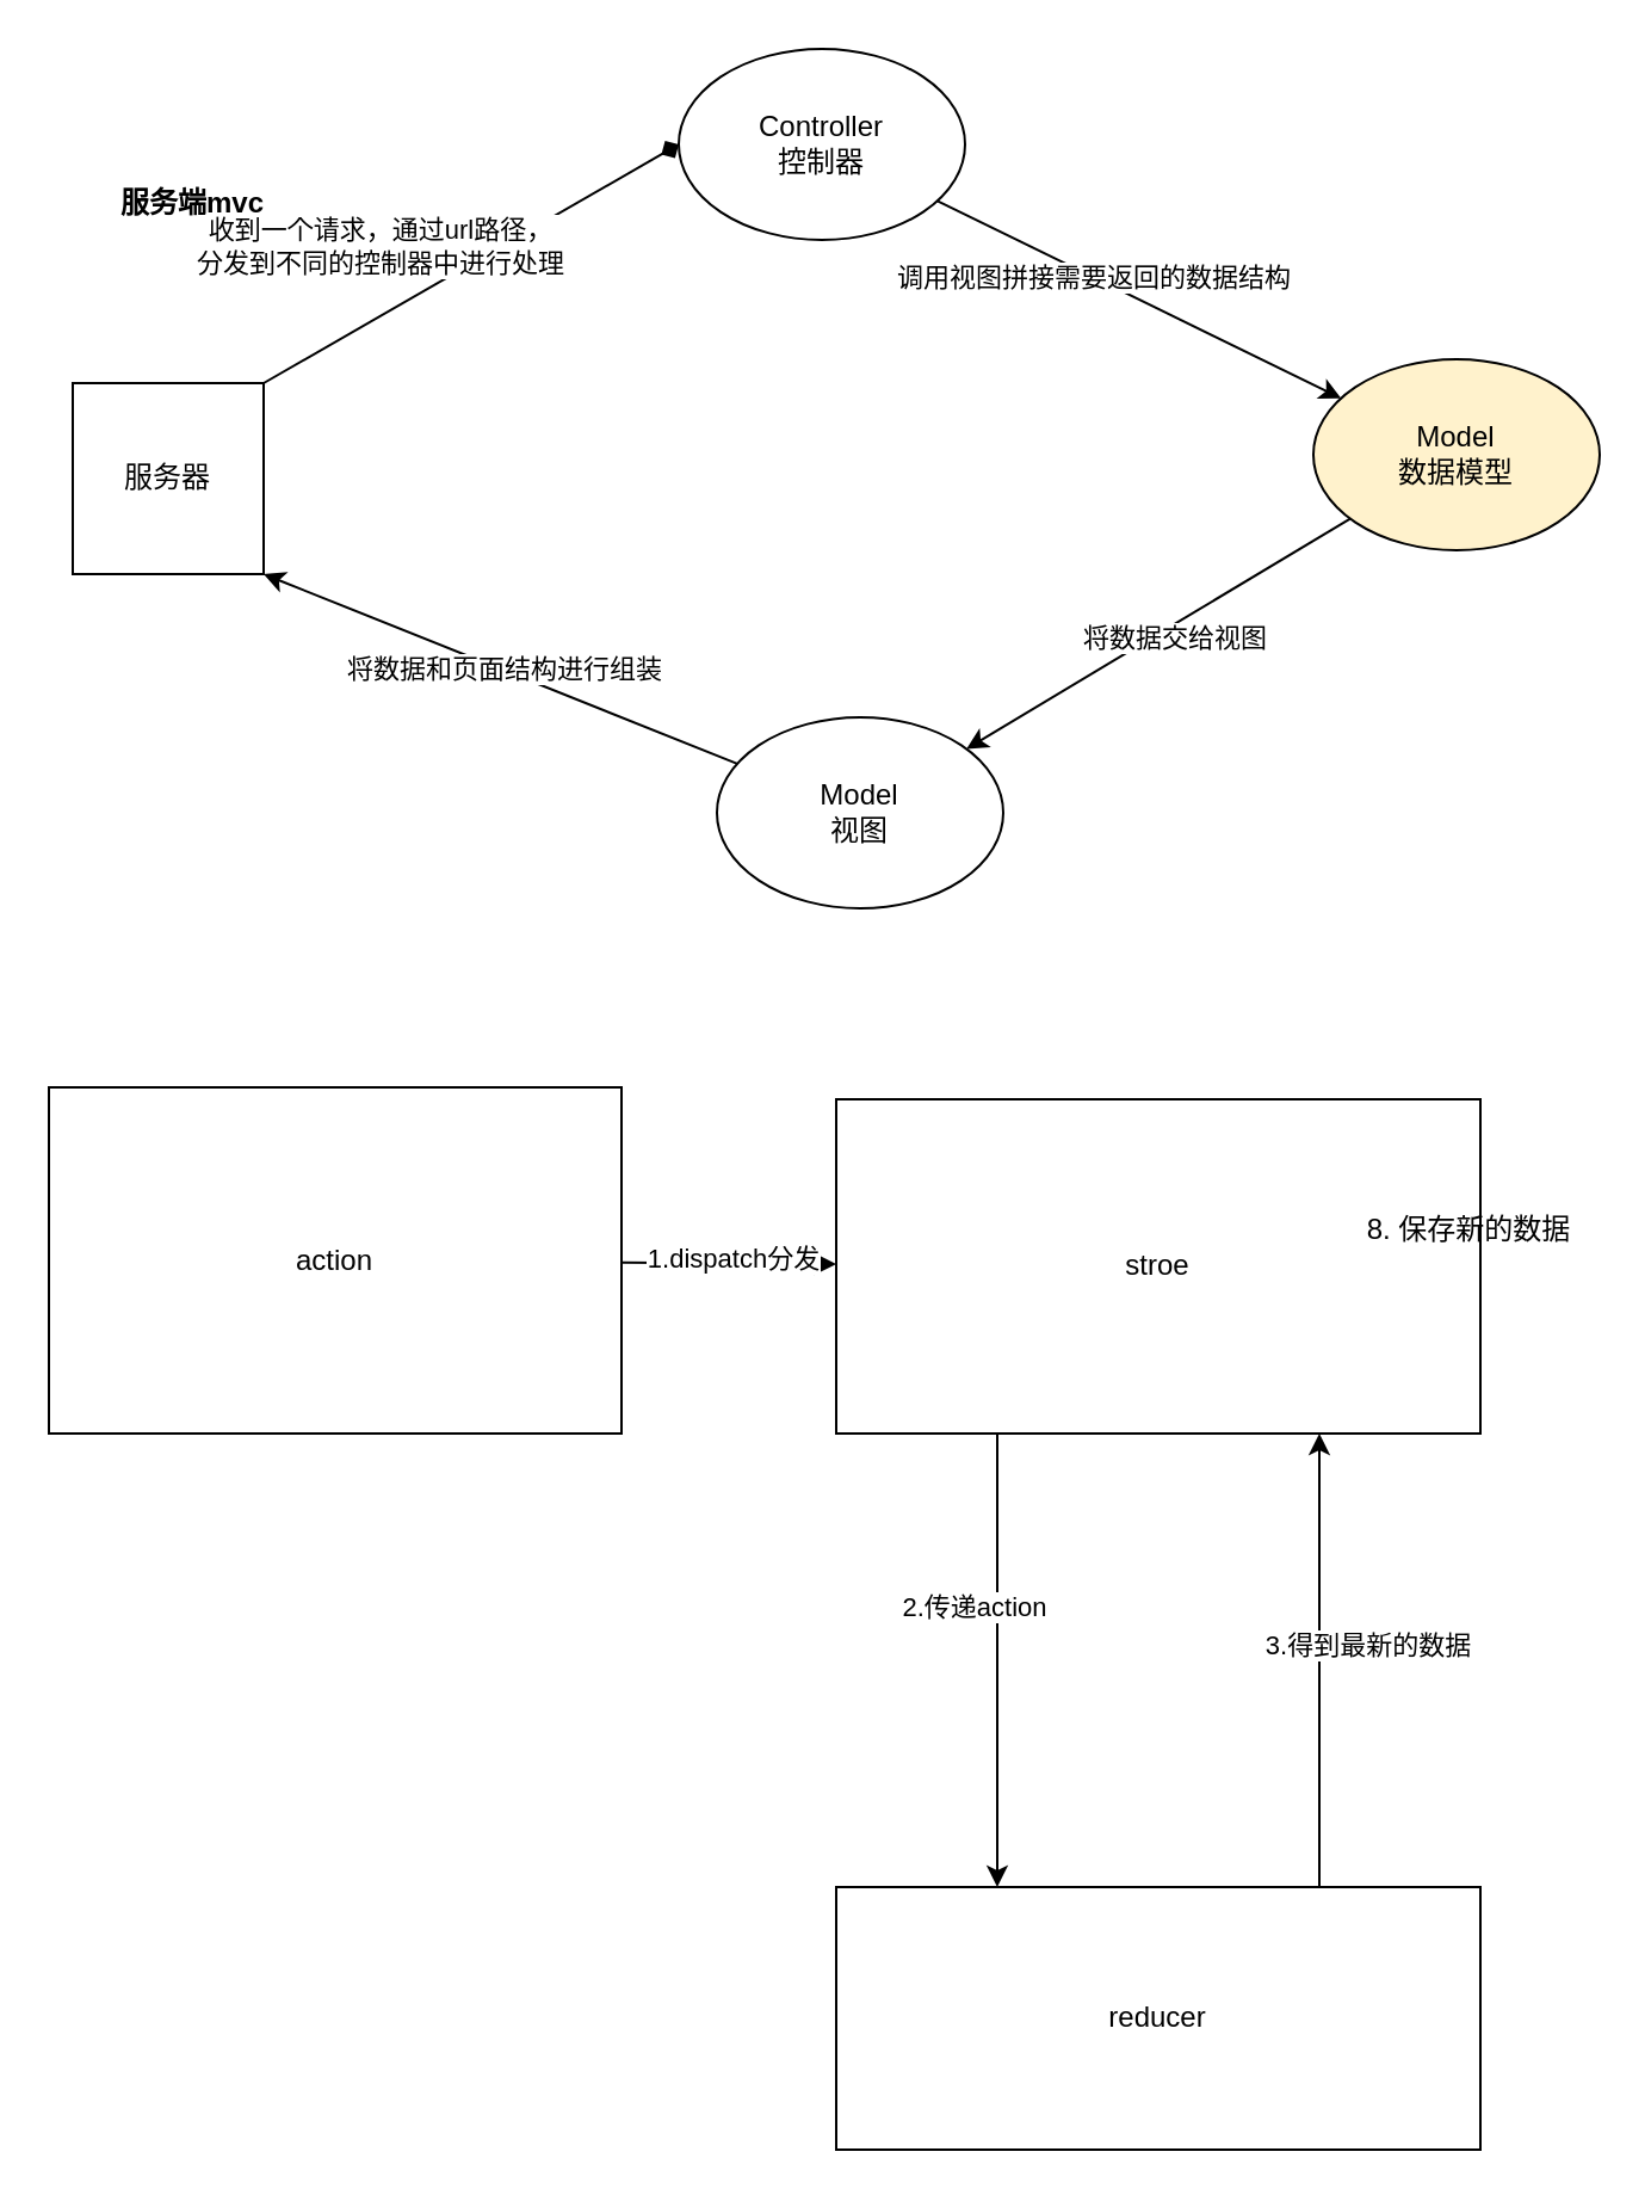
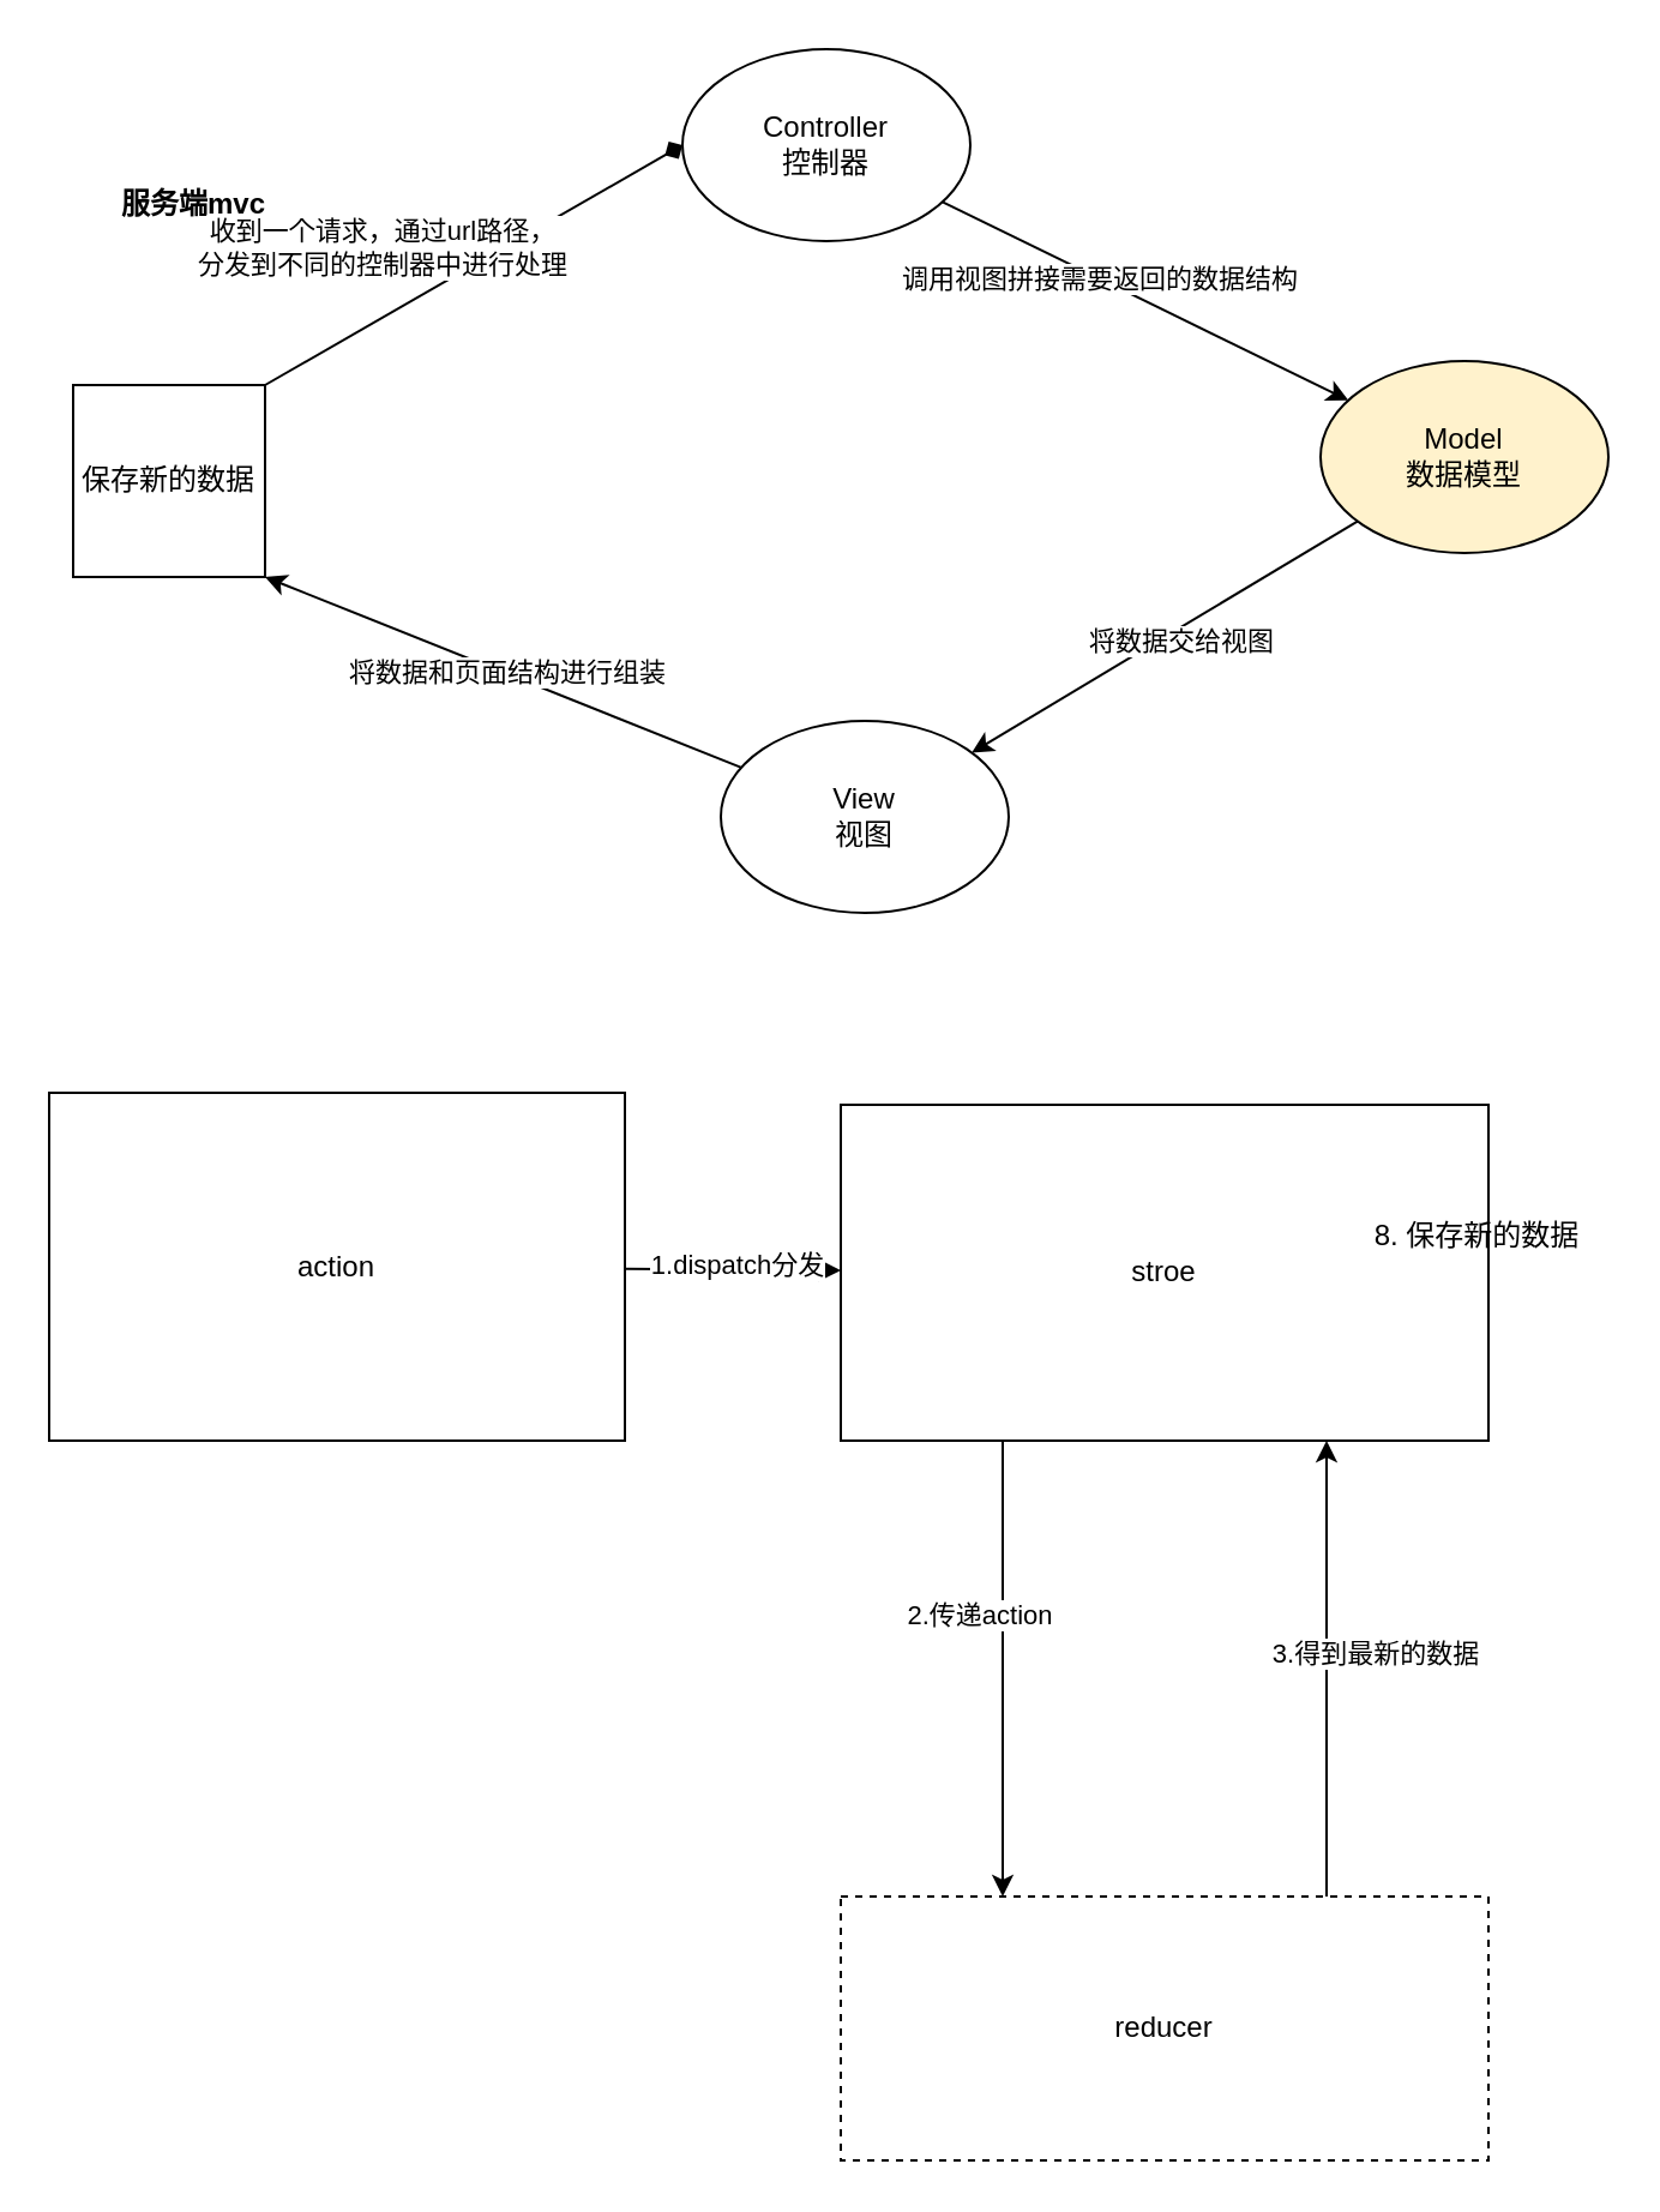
  <mxCell id="0" />
  <mxCell id="1" parent="0" />
  <mxCell id="2" value="" style="group" parent="1" vertex="1" connectable="0"><mxGeometry x="30" y="20" width="640" height="360" as="geometry" /></mxCell>
  <mxCell id="3" value="&lt;b&gt;服务端mvc&lt;/b&gt;" style="text;html=1;align=center;verticalAlign=middle;resizable=1;points=[];autosize=1;strokeColor=none;fillColor=none;container=0;movable=1;rotatable=1;deletable=1;editable=1;connectable=1;" parent="2" vertex="1"><mxGeometry x="10" y="50" width="80" height="30" as="geometry" /></mxCell>
- <mxCell id="4" value="服务器" style="whiteSpace=wrap;html=1;aspect=fixed;container=0;movable=1;resizable=1;rotatable=1;deletable=1;editable=1;connectable=1;" parent="2" vertex="1"><mxGeometry y="140" width="80" height="80" as="geometry" /></mxCell>
+ <mxCell id="4" value="保存新的数据" style="whiteSpace=wrap;html=1;aspect=fixed;container=0;movable=1;resizable=1;rotatable=1;deletable=1;editable=1;connectable=1;" parent="2" vertex="1"><mxGeometry y="140" width="80" height="80" as="geometry" /></mxCell>
  <mxCell id="5" value="Controller&lt;br&gt;控制器" style="ellipse;whiteSpace=wrap;html=1;container=0;movable=1;resizable=1;rotatable=1;deletable=1;editable=1;connectable=1;" parent="2" vertex="1"><mxGeometry x="254" width="120" height="80" as="geometry" /></mxCell>
  <mxCell id="6" style="edgeStyle=none;html=1;exitX=1;exitY=0;exitDx=0;exitDy=0;entryX=0;entryY=0.5;entryDx=0;entryDy=0;movable=1;resizable=1;rotatable=1;deletable=1;editable=1;connectable=1;endArrow=diamond;" parent="2" source="4" target="5" edge="1"><mxGeometry relative="1" as="geometry"><mxPoint x="270" y="60" as="targetPoint" /></mxGeometry></mxCell>
  <mxCell id="7" value="收到一个请求，通过url路径，&lt;br&gt;分发到不同的控制器中进行处理" style="edgeLabel;html=1;align=center;verticalAlign=middle;resizable=1;points=[];container=0;movable=1;rotatable=1;deletable=1;editable=1;connectable=1;" parent="6" vertex="1" connectable="0"><mxGeometry x="-0.085" y="4" relative="1" as="geometry"><mxPoint x="-29" y="-8" as="offset" /></mxGeometry></mxCell>
  <mxCell id="8" value="Model&lt;br&gt;数据模型" style="ellipse;whiteSpace=wrap;html=1;container=0;movable=1;resizable=1;rotatable=1;deletable=1;editable=1;connectable=1;fillColor=#fff2cc;" parent="2" vertex="1"><mxGeometry x="520" y="130" width="120" height="80" as="geometry" /></mxCell>
  <mxCell id="9" value="" style="edgeStyle=none;html=1;movable=1;resizable=1;rotatable=1;deletable=1;editable=1;connectable=1;" parent="2" source="5" target="8" edge="1"><mxGeometry relative="1" as="geometry" /></mxCell>
  <mxCell id="10" value="调用视图拼接需要返回的数据结构" style="edgeLabel;html=1;align=center;verticalAlign=middle;resizable=1;points=[];container=0;movable=1;rotatable=1;deletable=1;editable=1;connectable=1;" parent="9" vertex="1" connectable="0"><mxGeometry x="-0.23" relative="1" as="geometry"><mxPoint as="offset" /></mxGeometry></mxCell>
  <mxCell id="11" style="edgeStyle=none;html=1;entryX=1;entryY=1;entryDx=0;entryDy=0;movable=1;resizable=1;rotatable=1;deletable=1;editable=1;connectable=1;" parent="2" source="13" target="4" edge="1"><mxGeometry relative="1" as="geometry" /></mxCell>
  <mxCell id="12" value="将数据和页面结构进行组装" style="edgeLabel;html=1;align=center;verticalAlign=middle;resizable=1;points=[];container=0;movable=1;rotatable=1;deletable=1;editable=1;connectable=1;" parent="11" vertex="1" connectable="0"><mxGeometry x="-0.013" y="-1" relative="1" as="geometry"><mxPoint as="offset" /></mxGeometry></mxCell>
- <mxCell id="13" value="Model&lt;br&gt;视图" style="ellipse;whiteSpace=wrap;html=1;container=0;movable=1;resizable=1;rotatable=1;deletable=1;editable=1;connectable=1;" parent="2" vertex="1"><mxGeometry x="270" y="280" width="120" height="80" as="geometry" /></mxCell>
+ <mxCell id="13" value="View&lt;br&gt;视图" style="ellipse;whiteSpace=wrap;html=1;container=0;movable=1;resizable=1;rotatable=1;deletable=1;editable=1;connectable=1;" parent="2" vertex="1"><mxGeometry x="270" y="280" width="120" height="80" as="geometry" /></mxCell>
  <mxCell id="14" value="" style="edgeStyle=none;html=1;movable=1;resizable=1;rotatable=1;deletable=1;editable=1;connectable=1;" parent="2" source="8" target="13" edge="1"><mxGeometry relative="1" as="geometry" /></mxCell>
  <mxCell id="15" value="将数据交给视图" style="edgeLabel;html=1;align=center;verticalAlign=middle;resizable=1;points=[];container=0;movable=1;rotatable=1;deletable=1;editable=1;connectable=1;" parent="14" vertex="1" connectable="0"><mxGeometry x="-0.035" y="4" relative="1" as="geometry"><mxPoint x="1" as="offset" /></mxGeometry></mxCell>
  <mxCell id="16" value="" style="group" vertex="1" connectable="0" parent="1"><mxGeometry x="20" y="455" width="650" height="445" as="geometry" /></mxCell>
  <mxCell id="17" value="action" style="rounded=0;whiteSpace=wrap;html=1;labelBackgroundColor=none;container=0;" parent="16" vertex="1"><mxGeometry width="240" height="145" as="geometry" /></mxCell>
  <mxCell id="18" value="stroe" style="rounded=0;whiteSpace=wrap;html=1;labelBackgroundColor=none;container=0;" parent="16" vertex="1"><mxGeometry x="330" y="5" width="270" height="140" as="geometry" /></mxCell>
  <mxCell id="19" value="" style="edgeStyle=none;html=1;" parent="16" source="17" target="18" edge="1"><mxGeometry relative="1" as="geometry" /></mxCell>
  <mxCell id="20" value="1.dispatch分发" style="edgeLabel;html=1;align=center;verticalAlign=middle;resizable=0;points=[];container=0;" parent="19" vertex="1" connectable="0"><mxGeometry x="-0.24" y="3" relative="1" as="geometry"><mxPoint x="12" y="1" as="offset" /></mxGeometry></mxCell>
  <mxCell id="21" style="edgeStyle=none;html=1;exitX=0.75;exitY=0;exitDx=0;exitDy=0;entryX=0.75;entryY=1;entryDx=0;entryDy=0;" parent="16" source="23" target="18" edge="1"><mxGeometry relative="1" as="geometry" /></mxCell>
  <mxCell id="22" value="3.得到最新的数据" style="edgeLabel;html=1;align=center;verticalAlign=middle;resizable=0;points=[];container=0;" parent="21" vertex="1" connectable="0"><mxGeometry x="0.087" y="-2" relative="1" as="geometry"><mxPoint x="18" y="1" as="offset" /></mxGeometry></mxCell>
- <mxCell id="23" value="reducer" style="rounded=0;whiteSpace=wrap;html=1;labelBackgroundColor=none;container=0;" parent="16" vertex="1"><mxGeometry x="330" y="335" width="270" height="110" as="geometry" /></mxCell>
+ <mxCell id="23" value="reducer" style="rounded=0;whiteSpace=wrap;html=1;labelBackgroundColor=none;container=0;dashed=1;" parent="16" vertex="1"><mxGeometry x="330" y="335" width="270" height="110" as="geometry" /></mxCell>
  <mxCell id="24" style="edgeStyle=none;html=1;exitX=0.25;exitY=1;exitDx=0;exitDy=0;entryX=0.25;entryY=0;entryDx=0;entryDy=0;" parent="16" source="18" target="23" edge="1"><mxGeometry relative="1" as="geometry" /></mxCell>
  <mxCell id="25" value="2.传递action" style="edgeLabel;html=1;align=center;verticalAlign=middle;resizable=0;points=[];container=0;" parent="24" vertex="1" connectable="0"><mxGeometry x="-0.237" y="-2" relative="1" as="geometry"><mxPoint x="-8" as="offset" /></mxGeometry></mxCell>
  <mxCell id="26" value="8. 保存新的数据" style="text;html=1;align=center;verticalAlign=middle;resizable=0;points=[];autosize=1;strokeColor=none;fillColor=none;container=0;" parent="16" vertex="1"><mxGeometry x="540" y="45" width="110" height="30" as="geometry" /></mxCell>
